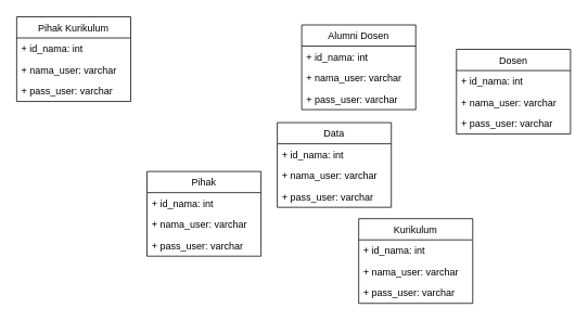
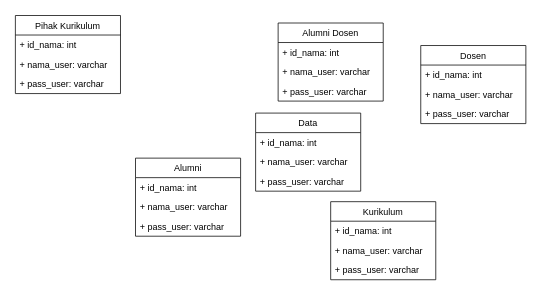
  <mxCell id="0" />
  <mxCell id="1" parent="0" />
  <mxCell id="2" value="Pihak Kurikulum" style="swimlane;fontStyle=0;childLayout=stackLayout;horizontal=1;startSize=26;fillColor=none;horizontalStack=0;resizeParent=1;resizeParentMax=0;resizeLast=0;collapsible=1;marginBottom=0;" vertex="1" parent="1"><mxGeometry x="20" y="20" width="140" height="104" as="geometry" /></mxCell>
  <mxCell id="3" value="+ id_nama: int" style="text;strokeColor=none;fillColor=none;align=left;verticalAlign=top;spacingLeft=4;spacingRight=4;overflow=hidden;rotatable=0;points=[[0,0.5],[1,0.5]];portConstraint=eastwest;" vertex="1" parent="2"><mxGeometry y="26" width="140" height="26" as="geometry" /></mxCell>
  <mxCell id="4" value="+ nama_user: varchar" style="text;strokeColor=none;fillColor=none;align=left;verticalAlign=top;spacingLeft=4;spacingRight=4;overflow=hidden;rotatable=0;points=[[0,0.5],[1,0.5]];portConstraint=eastwest;" vertex="1" parent="2"><mxGeometry y="52" width="140" height="26" as="geometry" /></mxCell>
  <mxCell id="5" value="+ pass_user: varchar" style="text;strokeColor=none;fillColor=none;align=left;verticalAlign=top;spacingLeft=4;spacingRight=4;overflow=hidden;rotatable=0;points=[[0,0.5],[1,0.5]];portConstraint=eastwest;" vertex="1" parent="2"><mxGeometry y="78" width="140" height="26" as="geometry" /></mxCell>
  <mxCell id="6" value="Alumni Dosen" style="swimlane;fontStyle=0;childLayout=stackLayout;horizontal=1;startSize=26;fillColor=none;horizontalStack=0;resizeParent=1;resizeParentMax=0;resizeLast=0;collapsible=1;marginBottom=0;" vertex="1" parent="1"><mxGeometry x="370" y="30" width="140" height="104" as="geometry" /></mxCell>
  <mxCell id="7" value="+ id_nama: int" style="text;strokeColor=none;fillColor=none;align=left;verticalAlign=top;spacingLeft=4;spacingRight=4;overflow=hidden;rotatable=0;points=[[0,0.5],[1,0.5]];portConstraint=eastwest;" vertex="1" parent="6"><mxGeometry y="26" width="140" height="26" as="geometry" /></mxCell>
  <mxCell id="8" value="+ nama_user: varchar" style="text;strokeColor=none;fillColor=none;align=left;verticalAlign=top;spacingLeft=4;spacingRight=4;overflow=hidden;rotatable=0;points=[[0,0.5],[1,0.5]];portConstraint=eastwest;" vertex="1" parent="6"><mxGeometry y="52" width="140" height="26" as="geometry" /></mxCell>
  <mxCell id="9" value="+ pass_user: varchar" style="text;strokeColor=none;fillColor=none;align=left;verticalAlign=top;spacingLeft=4;spacingRight=4;overflow=hidden;rotatable=0;points=[[0,0.5],[1,0.5]];portConstraint=eastwest;" vertex="1" parent="6"><mxGeometry y="78" width="140" height="26" as="geometry" /></mxCell>
  <mxCell id="10" value="Dosen" style="swimlane;fontStyle=0;childLayout=stackLayout;horizontal=1;startSize=26;fillColor=none;horizontalStack=0;resizeParent=1;resizeParentMax=0;resizeLast=0;collapsible=1;marginBottom=0;" vertex="1" parent="1"><mxGeometry x="560" y="60" width="140" height="104" as="geometry" /></mxCell>
  <mxCell id="11" value="+ id_nama: int" style="text;strokeColor=none;fillColor=none;align=left;verticalAlign=top;spacingLeft=4;spacingRight=4;overflow=hidden;rotatable=0;points=[[0,0.5],[1,0.5]];portConstraint=eastwest;" vertex="1" parent="10"><mxGeometry y="26" width="140" height="26" as="geometry" /></mxCell>
  <mxCell id="12" value="+ nama_user: varchar" style="text;strokeColor=none;fillColor=none;align=left;verticalAlign=top;spacingLeft=4;spacingRight=4;overflow=hidden;rotatable=0;points=[[0,0.5],[1,0.5]];portConstraint=eastwest;" vertex="1" parent="10"><mxGeometry y="52" width="140" height="26" as="geometry" /></mxCell>
  <mxCell id="13" value="+ pass_user: varchar" style="text;strokeColor=none;fillColor=none;align=left;verticalAlign=top;spacingLeft=4;spacingRight=4;overflow=hidden;rotatable=0;points=[[0,0.5],[1,0.5]];portConstraint=eastwest;" vertex="1" parent="10"><mxGeometry y="78" width="140" height="26" as="geometry" /></mxCell>
  <mxCell id="14" value="Data" style="swimlane;fontStyle=0;childLayout=stackLayout;horizontal=1;startSize=26;fillColor=none;horizontalStack=0;resizeParent=1;resizeParentMax=0;resizeLast=0;collapsible=1;marginBottom=0;" vertex="1" parent="1"><mxGeometry x="340" y="150" width="140" height="104" as="geometry" /></mxCell>
  <mxCell id="15" value="+ id_nama: int" style="text;strokeColor=none;fillColor=none;align=left;verticalAlign=top;spacingLeft=4;spacingRight=4;overflow=hidden;rotatable=0;points=[[0,0.5],[1,0.5]];portConstraint=eastwest;" vertex="1" parent="14"><mxGeometry y="26" width="140" height="26" as="geometry" /></mxCell>
  <mxCell id="16" value="+ nama_user: varchar" style="text;strokeColor=none;fillColor=none;align=left;verticalAlign=top;spacingLeft=4;spacingRight=4;overflow=hidden;rotatable=0;points=[[0,0.5],[1,0.5]];portConstraint=eastwest;" vertex="1" parent="14"><mxGeometry y="52" width="140" height="26" as="geometry" /></mxCell>
  <mxCell id="17" value="+ pass_user: varchar" style="text;strokeColor=none;fillColor=none;align=left;verticalAlign=top;spacingLeft=4;spacingRight=4;overflow=hidden;rotatable=0;points=[[0,0.5],[1,0.5]];portConstraint=eastwest;" vertex="1" parent="14"><mxGeometry y="78" width="140" height="26" as="geometry" /></mxCell>
- <mxCell id="18" value="Pihak" style="swimlane;fontStyle=0;childLayout=stackLayout;horizontal=1;startSize=26;fillColor=none;horizontalStack=0;resizeParent=1;resizeParentMax=0;resizeLast=0;collapsible=1;marginBottom=0;" vertex="1" parent="1"><mxGeometry x="180" y="210" width="140" height="104" as="geometry" /></mxCell>
+ <mxCell id="18" value="Alumni" style="swimlane;fontStyle=0;childLayout=stackLayout;horizontal=1;startSize=26;fillColor=none;horizontalStack=0;resizeParent=1;resizeParentMax=0;resizeLast=0;collapsible=1;marginBottom=0;" vertex="1" parent="1"><mxGeometry x="180" y="210" width="140" height="104" as="geometry" /></mxCell>
  <mxCell id="19" value="+ id_nama: int" style="text;strokeColor=none;fillColor=none;align=left;verticalAlign=top;spacingLeft=4;spacingRight=4;overflow=hidden;rotatable=0;points=[[0,0.5],[1,0.5]];portConstraint=eastwest;" vertex="1" parent="18"><mxGeometry y="26" width="140" height="26" as="geometry" /></mxCell>
  <mxCell id="20" value="+ nama_user: varchar" style="text;strokeColor=none;fillColor=none;align=left;verticalAlign=top;spacingLeft=4;spacingRight=4;overflow=hidden;rotatable=0;points=[[0,0.5],[1,0.5]];portConstraint=eastwest;" vertex="1" parent="18"><mxGeometry y="52" width="140" height="26" as="geometry" /></mxCell>
  <mxCell id="21" value="+ pass_user: varchar" style="text;strokeColor=none;fillColor=none;align=left;verticalAlign=top;spacingLeft=4;spacingRight=4;overflow=hidden;rotatable=0;points=[[0,0.5],[1,0.5]];portConstraint=eastwest;" vertex="1" parent="18"><mxGeometry y="78" width="140" height="26" as="geometry" /></mxCell>
  <mxCell id="22" value="Kurikulum" style="swimlane;fontStyle=0;childLayout=stackLayout;horizontal=1;startSize=26;fillColor=none;horizontalStack=0;resizeParent=1;resizeParentMax=0;resizeLast=0;collapsible=1;marginBottom=0;" vertex="1" parent="1"><mxGeometry x="440" y="268" width="140" height="104" as="geometry" /></mxCell>
  <mxCell id="23" value="+ id_nama: int" style="text;strokeColor=none;fillColor=none;align=left;verticalAlign=top;spacingLeft=4;spacingRight=4;overflow=hidden;rotatable=0;points=[[0,0.5],[1,0.5]];portConstraint=eastwest;" vertex="1" parent="22"><mxGeometry y="26" width="140" height="26" as="geometry" /></mxCell>
  <mxCell id="24" value="+ nama_user: varchar" style="text;strokeColor=none;fillColor=none;align=left;verticalAlign=top;spacingLeft=4;spacingRight=4;overflow=hidden;rotatable=0;points=[[0,0.5],[1,0.5]];portConstraint=eastwest;" vertex="1" parent="22"><mxGeometry y="52" width="140" height="26" as="geometry" /></mxCell>
  <mxCell id="25" value="+ pass_user: varchar" style="text;strokeColor=none;fillColor=none;align=left;verticalAlign=top;spacingLeft=4;spacingRight=4;overflow=hidden;rotatable=0;points=[[0,0.5],[1,0.5]];portConstraint=eastwest;" vertex="1" parent="22"><mxGeometry y="78" width="140" height="26" as="geometry" /></mxCell>
